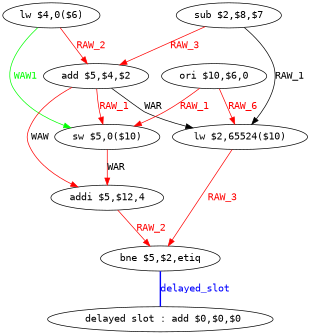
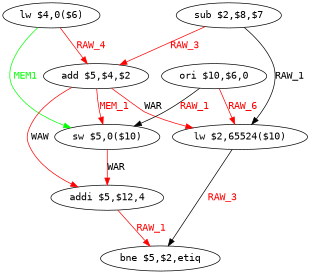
  digraph {
    fontname="DejaVu Sans Mono"
    node [fontname="DejaVu Sans Mono" shape=ellipse]
    edge [color=red fontcolor=red fontname="DejaVu Sans Mono"]
-   n1 [label=" delayed slot : add $0,$0,$0"]
    n2 [label="bne $5,$2,etiq"]
    n3 [label="lw $4,0($6)"]
    n4 [label="sw $5,0($10)"]
    n5 [label="add $5,$4,$2"]
    n6 [label="addi $5,$12,4"]
    n7 [label="lw $2,65524($10)"]
    n8 [label="ori $10,$6,0"]
    n9 [label="sub $2,$8,$7"]
-   n2 -> n1 [color=blue dir=none fontcolor=blue label=delayed_slot style=bold]
-   n3 -> n4 [color=green fontcolor=green label=WAW1]
-   n3 -> n5 [label=RAW_2]
+   n3 -> n4 [color=green fontcolor=green label=MEM1]
+   n3 -> n5 [label=RAW_4]
    n4 -> n6 [label=WAR fontcolor=""]
-   n5 -> n4 [label=RAW_1]
+   n5 -> n4 [label=MEM_1]
    n5 -> n6 [label=WAW fontcolor=""]
-   n5 -> n7 [label=WAR color="" fontcolor=""]
-   n6 -> n2 [label=RAW_2]
-   n7 -> n2 [label=RAW_3]
-   n8 -> n4 [label=RAW_1]
+   n5 -> n7 [label=WAR fontcolor=""]
+   n6 -> n2 [label=RAW_1]
+   n7 -> n2 [color=black label=RAW_3]
+   n8 -> n4 [color=black label=RAW_1]
    n8 -> n7 [label=RAW_6]
    n9 -> n5 [label=RAW_3]
    n9 -> n7 [label=RAW_1 color="" fontcolor=""]
  }
